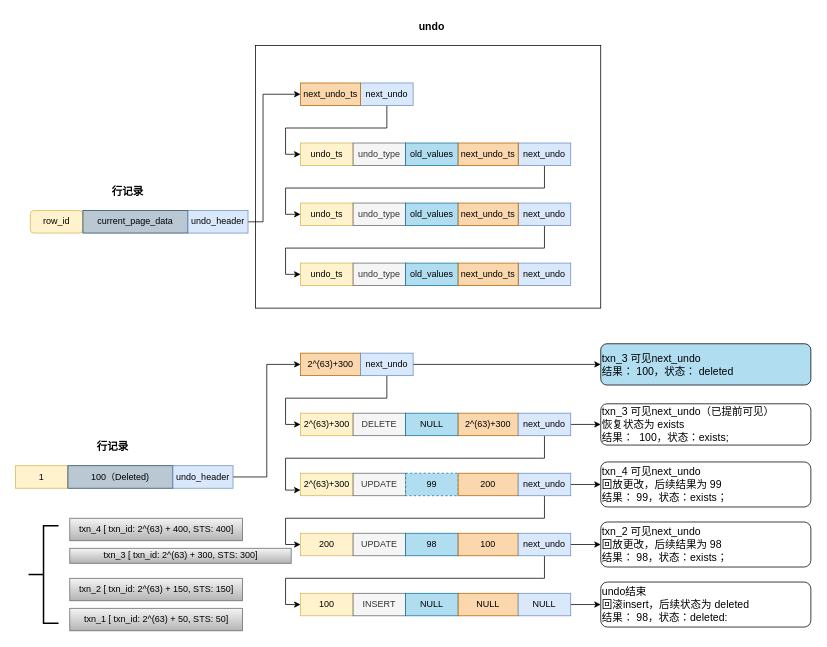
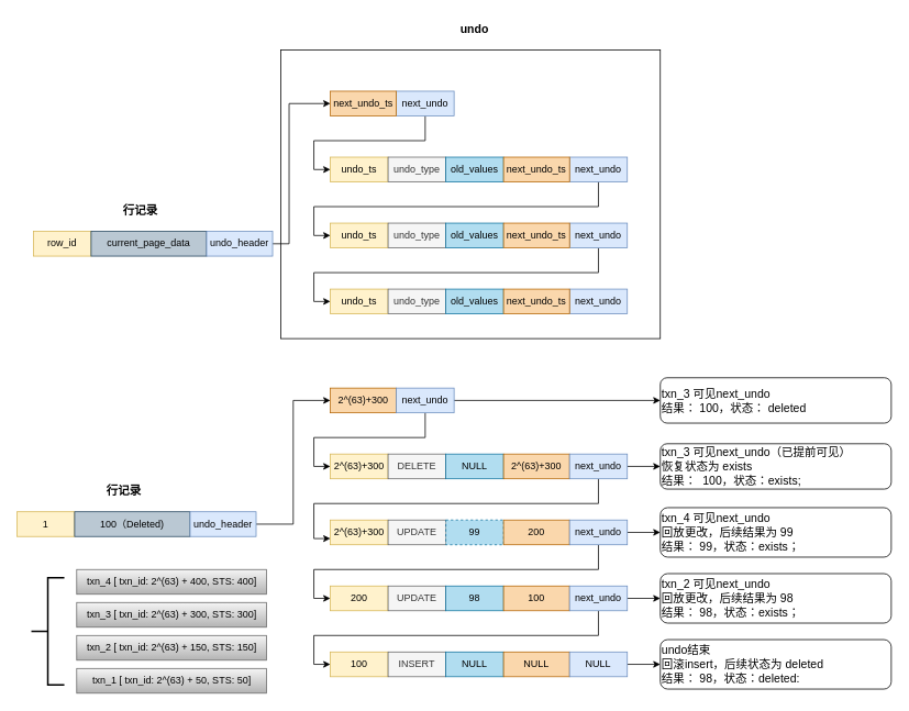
  <mxCell id="0" />
  <mxCell id="1" parent="0" />
  <mxCell id="2" value="" style="rounded=0;whiteSpace=wrap;html=1;fillColor=none;" vertex="1" parent="1"><mxGeometry x="340" y="60" width="460" height="350" as="geometry" /></mxCell>
- <mxCell id="3" value="row_id" style="whiteSpace=wrap;html=1;fillColor=#fff2cc;strokeColor=#d6b656;rounded=1;" vertex="1" parent="1"><mxGeometry x="40" y="280" width="70" height="30" as="geometry" /></mxCell>
+ <mxCell id="3" value="row_id" style="rounded=0;whiteSpace=wrap;html=1;fillColor=#fff2cc;strokeColor=#d6b656;" vertex="1" parent="1"><mxGeometry x="40" y="280" width="70" height="30" as="geometry" /></mxCell>
  <mxCell id="4" value="current_page_data" style="rounded=0;whiteSpace=wrap;html=1;fillColor=#bac8d3;strokeColor=#23445d;" vertex="1" parent="1"><mxGeometry x="110" y="280" width="140" height="30" as="geometry" /></mxCell>
  <mxCell id="5" style="edgeStyle=orthogonalEdgeStyle;rounded=0;orthogonalLoop=1;jettySize=auto;html=1;entryX=0;entryY=0.5;entryDx=0;entryDy=0;" edge="1" parent="1" source="6"><mxGeometry relative="1" as="geometry"><mxPoint x="400" y="125" as="targetPoint" /><Array as="points"><mxPoint x="350" y="295" /><mxPoint x="350" y="125" /></Array></mxGeometry></mxCell>
  <mxCell id="6" value="undo_header" style="rounded=0;whiteSpace=wrap;html=1;fillColor=#dae8fc;strokeColor=#6c8ebf;" vertex="1" parent="1"><mxGeometry x="250" y="280" width="80" height="30" as="geometry" /></mxCell>
  <mxCell id="7" value="undo_ts" style="rounded=0;whiteSpace=wrap;html=1;fillColor=#fff2cc;strokeColor=#d6b656;" vertex="1" parent="1"><mxGeometry x="400" y="190" width="70" height="30" as="geometry" /></mxCell>
  <mxCell id="8" value="undo_type" style="rounded=0;whiteSpace=wrap;html=1;fillColor=#f5f5f5;fontColor=#333333;strokeColor=#666666;" vertex="1" parent="1"><mxGeometry x="470" y="190" width="70" height="30" as="geometry" /></mxCell>
  <mxCell id="9" value="old_values" style="rounded=0;whiteSpace=wrap;html=1;fillColor=#b1ddf0;strokeColor=#10739e;" vertex="1" parent="1"><mxGeometry x="540" y="190" width="70" height="30" as="geometry" /></mxCell>
  <mxCell id="10" style="edgeStyle=orthogonalEdgeStyle;rounded=0;orthogonalLoop=1;jettySize=auto;html=1;entryX=0;entryY=0.5;entryDx=0;entryDy=0;exitX=0.5;exitY=1;exitDx=0;exitDy=0;" edge="1" parent="1" source="11" target="12"><mxGeometry relative="1" as="geometry"><Array as="points"><mxPoint x="725" y="250" /><mxPoint x="380" y="250" /><mxPoint x="380" y="285" /></Array></mxGeometry></mxCell>
  <mxCell id="11" value="next_undo" style="rounded=0;whiteSpace=wrap;html=1;fillColor=#dae8fc;strokeColor=#6c8ebf;" vertex="1" parent="1"><mxGeometry x="690" y="190" width="70" height="30" as="geometry" /></mxCell>
  <mxCell id="12" value="undo_ts" style="rounded=0;whiteSpace=wrap;html=1;fillColor=#fff2cc;strokeColor=#d6b656;" vertex="1" parent="1"><mxGeometry x="400" y="270" width="70" height="30" as="geometry" /></mxCell>
  <mxCell id="13" value="undo_type" style="rounded=0;whiteSpace=wrap;html=1;fillColor=#f5f5f5;fontColor=#333333;strokeColor=#666666;" vertex="1" parent="1"><mxGeometry x="470" y="270" width="70" height="30" as="geometry" /></mxCell>
  <mxCell id="14" value="old_values" style="rounded=0;whiteSpace=wrap;html=1;fillColor=#b1ddf0;strokeColor=#10739e;" vertex="1" parent="1"><mxGeometry x="540" y="270" width="70" height="30" as="geometry" /></mxCell>
  <mxCell id="15" style="edgeStyle=orthogonalEdgeStyle;rounded=0;orthogonalLoop=1;jettySize=auto;html=1;entryX=0;entryY=0.5;entryDx=0;entryDy=0;exitX=0.5;exitY=1;exitDx=0;exitDy=0;" edge="1" parent="1" source="16" target="17"><mxGeometry relative="1" as="geometry"><Array as="points"><mxPoint x="725" y="330" /><mxPoint x="380" y="330" /><mxPoint x="380" y="365" /></Array></mxGeometry></mxCell>
  <mxCell id="16" value="next_undo" style="rounded=0;whiteSpace=wrap;html=1;fillColor=#dae8fc;strokeColor=#6c8ebf;" vertex="1" parent="1"><mxGeometry x="690" y="270" width="70" height="30" as="geometry" /></mxCell>
  <mxCell id="17" value="undo_ts" style="rounded=0;whiteSpace=wrap;html=1;fillColor=#fff2cc;strokeColor=#d6b656;" vertex="1" parent="1"><mxGeometry x="400" y="350" width="70" height="30" as="geometry" /></mxCell>
  <mxCell id="18" value="undo_type" style="rounded=0;whiteSpace=wrap;html=1;fillColor=#f5f5f5;fontColor=#333333;strokeColor=#666666;" vertex="1" parent="1"><mxGeometry x="470" y="350" width="70" height="30" as="geometry" /></mxCell>
  <mxCell id="19" value="old_values" style="rounded=0;whiteSpace=wrap;html=1;fillColor=#b1ddf0;strokeColor=#10739e;" vertex="1" parent="1"><mxGeometry x="540" y="350" width="70" height="30" as="geometry" /></mxCell>
  <mxCell id="20" value="next_undo" style="rounded=0;whiteSpace=wrap;html=1;fillColor=#dae8fc;strokeColor=#6c8ebf;" vertex="1" parent="1"><mxGeometry x="690" y="350" width="70" height="30" as="geometry" /></mxCell>
  <mxCell id="21" style="edgeStyle=orthogonalEdgeStyle;rounded=0;orthogonalLoop=1;jettySize=auto;html=1;entryX=0;entryY=0.5;entryDx=0;entryDy=0;exitX=0.5;exitY=1;exitDx=0;exitDy=0;" edge="1" parent="1" source="22" target="7"><mxGeometry relative="1" as="geometry"><mxPoint x="360" y="180" as="targetPoint" /><Array as="points"><mxPoint x="515" y="170" /><mxPoint x="380" y="170" /><mxPoint x="380" y="205" /></Array></mxGeometry></mxCell>
  <mxCell id="22" value="next_undo" style="rounded=0;whiteSpace=wrap;html=1;fillColor=#dae8fc;strokeColor=#6c8ebf;" vertex="1" parent="1"><mxGeometry x="480" y="110" width="70" height="30" as="geometry" /></mxCell>
  <mxCell id="23" value="next_undo_ts" style="rounded=0;whiteSpace=wrap;html=1;fillColor=#fad7ac;strokeColor=#b46504;" vertex="1" parent="1"><mxGeometry x="400" y="110" width="80" height="30" as="geometry" /></mxCell>
  <mxCell id="24" value="next_undo_ts" style="rounded=0;whiteSpace=wrap;html=1;fillColor=#fad7ac;strokeColor=#b46504;" vertex="1" parent="1"><mxGeometry x="610" y="190" width="80" height="30" as="geometry" /></mxCell>
  <mxCell id="25" value="next_undo_ts" style="rounded=0;whiteSpace=wrap;html=1;fillColor=#fad7ac;strokeColor=#b46504;" vertex="1" parent="1"><mxGeometry x="610" y="270" width="80" height="30" as="geometry" /></mxCell>
  <mxCell id="26" value="next_undo_ts" style="rounded=0;whiteSpace=wrap;html=1;fillColor=#fad7ac;strokeColor=#b46504;" vertex="1" parent="1"><mxGeometry x="610" y="350" width="80" height="30" as="geometry" /></mxCell>
  <mxCell id="27" value="&lt;font style=&quot;font-size: 14px;&quot;&gt;&lt;b&gt;行记录&lt;/b&gt;&lt;/font&gt;" style="text;html=1;align=center;verticalAlign=middle;whiteSpace=wrap;rounded=0;" vertex="1" parent="1"><mxGeometry x="140" y="240" width="60" height="30" as="geometry" /></mxCell>
  <mxCell id="28" value="&lt;font style=&quot;font-size: 14px;&quot;&gt;&lt;b&gt;undo&lt;/b&gt;&lt;/font&gt;" style="text;html=1;align=center;verticalAlign=middle;whiteSpace=wrap;rounded=0;" vertex="1" parent="1"><mxGeometry x="500" y="20" width="150" height="30" as="geometry" /></mxCell>
  <mxCell id="29" value="1" style="rounded=0;whiteSpace=wrap;html=1;fillColor=#fff2cc;strokeColor=#d6b656;" vertex="1" parent="1"><mxGeometry x="20" y="620" width="70" height="30" as="geometry" /></mxCell>
  <mxCell id="30" value="100（Deleted)" style="rounded=0;whiteSpace=wrap;html=1;fillColor=#bac8d3;strokeColor=#23445d;" vertex="1" parent="1"><mxGeometry x="90" y="620" width="140" height="30" as="geometry" /></mxCell>
  <mxCell id="31" style="edgeStyle=orthogonalEdgeStyle;rounded=0;orthogonalLoop=1;jettySize=auto;html=1;entryX=0;entryY=0.5;entryDx=0;entryDy=0;" edge="1" parent="1" source="32" target="41"><mxGeometry relative="1" as="geometry" /></mxCell>
  <mxCell id="32" value="undo_header" style="rounded=0;whiteSpace=wrap;html=1;fillColor=#dae8fc;strokeColor=#6c8ebf;" vertex="1" parent="1"><mxGeometry x="230" y="620" width="80" height="30" as="geometry" /></mxCell>
  <mxCell id="33" value="&lt;font style=&quot;font-size: 14px;&quot;&gt;&lt;b&gt;行记录&lt;/b&gt;&lt;/font&gt;" style="text;html=1;align=center;verticalAlign=middle;whiteSpace=wrap;rounded=0;" vertex="1" parent="1"><mxGeometry x="120" y="580" width="60" height="30" as="geometry" /></mxCell>
  <mxCell id="34" value="2^(63)+300" style="rounded=0;whiteSpace=wrap;html=1;fillColor=#fff2cc;strokeColor=#d6b656;" vertex="1" parent="1"><mxGeometry x="400" y="550" width="70" height="30" as="geometry" /></mxCell>
  <mxCell id="35" value="DELETE" style="rounded=0;whiteSpace=wrap;html=1;fillColor=#f5f5f5;fontColor=#333333;strokeColor=#666666;" vertex="1" parent="1"><mxGeometry x="470" y="550" width="70" height="30" as="geometry" /></mxCell>
  <mxCell id="36" value="NULL" style="rounded=0;whiteSpace=wrap;html=1;fillColor=#b1ddf0;strokeColor=#10739e;" vertex="1" parent="1"><mxGeometry x="540" y="550" width="70" height="30" as="geometry" /></mxCell>
  <mxCell id="37" value="2^(63)+300" style="rounded=0;whiteSpace=wrap;html=1;fillColor=#fad7ac;strokeColor=#b46504;" vertex="1" parent="1"><mxGeometry x="610" y="550" width="80" height="30" as="geometry" /></mxCell>
  <mxCell id="38" style="edgeStyle=orthogonalEdgeStyle;rounded=0;orthogonalLoop=1;jettySize=auto;html=1;entryX=0;entryY=0.75;entryDx=0;entryDy=0;" edge="1" parent="1" source="40" target="45"><mxGeometry relative="1" as="geometry"><Array as="points"><mxPoint x="725" y="610" /><mxPoint x="380" y="610" /><mxPoint x="380" y="653" /></Array></mxGeometry></mxCell>
  <mxCell id="39" style="edgeStyle=orthogonalEdgeStyle;rounded=0;orthogonalLoop=1;jettySize=auto;html=1;entryX=0;entryY=0.5;entryDx=0;entryDy=0;" edge="1" parent="1" source="40" target="71"><mxGeometry relative="1" as="geometry"><mxPoint x="800" y="565" as="targetPoint" /></mxGeometry></mxCell>
  <mxCell id="40" value="next_undo" style="rounded=0;whiteSpace=wrap;html=1;fillColor=#dae8fc;strokeColor=#6c8ebf;" vertex="1" parent="1"><mxGeometry x="690" y="550" width="70" height="30" as="geometry" /></mxCell>
  <mxCell id="41" value="2^(63)+300" style="rounded=0;whiteSpace=wrap;html=1;fillColor=#fad7ac;strokeColor=#b46504;" vertex="1" parent="1"><mxGeometry x="400" y="470" width="80" height="30" as="geometry" /></mxCell>
  <mxCell id="42" style="edgeStyle=orthogonalEdgeStyle;rounded=0;orthogonalLoop=1;jettySize=auto;html=1;entryX=0;entryY=0.5;entryDx=0;entryDy=0;" edge="1" parent="1" source="44" target="34"><mxGeometry relative="1" as="geometry"><Array as="points"><mxPoint x="515" y="530" /><mxPoint x="380" y="530" /><mxPoint x="380" y="565" /></Array></mxGeometry></mxCell>
  <mxCell id="43" style="edgeStyle=orthogonalEdgeStyle;rounded=0;orthogonalLoop=1;jettySize=auto;html=1;entryX=0;entryY=0.5;entryDx=0;entryDy=0;" edge="1" parent="1" source="44" target="70"><mxGeometry relative="1" as="geometry"><mxPoint x="800" y="484" as="targetPoint" /></mxGeometry></mxCell>
  <mxCell id="44" value="next_undo" style="rounded=0;whiteSpace=wrap;html=1;fillColor=#dae8fc;strokeColor=#6c8ebf;" vertex="1" parent="1"><mxGeometry x="480" y="470" width="70" height="30" as="geometry" /></mxCell>
  <mxCell id="45" value="2^(63)+300" style="rounded=0;whiteSpace=wrap;html=1;fillColor=#fff2cc;strokeColor=#d6b656;" vertex="1" parent="1"><mxGeometry x="400" y="630" width="70" height="30" as="geometry" /></mxCell>
  <mxCell id="46" value="UPDATE" style="rounded=0;whiteSpace=wrap;html=1;fillColor=#f5f5f5;fontColor=#333333;strokeColor=#666666;" vertex="1" parent="1"><mxGeometry x="470" y="630" width="70" height="30" as="geometry" /></mxCell>
  <mxCell id="47" value="99" style="rounded=0;whiteSpace=wrap;html=1;fillColor=#b1ddf0;strokeColor=#10739e;dashed=1;" vertex="1" parent="1"><mxGeometry x="540" y="630" width="70" height="30" as="geometry" /></mxCell>
  <mxCell id="48" value="200" style="rounded=0;whiteSpace=wrap;html=1;fillColor=#fad7ac;strokeColor=#b46504;" vertex="1" parent="1"><mxGeometry x="610" y="630" width="80" height="30" as="geometry" /></mxCell>
  <mxCell id="49" style="edgeStyle=orthogonalEdgeStyle;rounded=0;orthogonalLoop=1;jettySize=auto;html=1;entryX=0;entryY=0.5;entryDx=0;entryDy=0;" edge="1" parent="1" source="51" target="52"><mxGeometry relative="1" as="geometry"><Array as="points"><mxPoint x="725" y="690" /><mxPoint x="380" y="690" /><mxPoint x="380" y="725" /></Array></mxGeometry></mxCell>
  <mxCell id="50" style="edgeStyle=orthogonalEdgeStyle;rounded=0;orthogonalLoop=1;jettySize=auto;html=1;exitX=1;exitY=0.5;exitDx=0;exitDy=0;entryX=0;entryY=0.5;entryDx=0;entryDy=0;" edge="1" parent="1" source="51" target="72"><mxGeometry relative="1" as="geometry" /></mxCell>
  <mxCell id="51" value="next_undo" style="rounded=0;whiteSpace=wrap;html=1;fillColor=#dae8fc;strokeColor=#6c8ebf;" vertex="1" parent="1"><mxGeometry x="690" y="630" width="70" height="30" as="geometry" /></mxCell>
  <mxCell id="52" value="200" style="rounded=0;whiteSpace=wrap;html=1;fillColor=#fff2cc;strokeColor=#d6b656;" vertex="1" parent="1"><mxGeometry x="400" y="710" width="70" height="30" as="geometry" /></mxCell>
  <mxCell id="53" value="UPDATE" style="rounded=0;whiteSpace=wrap;html=1;fillColor=#f5f5f5;fontColor=#333333;strokeColor=#666666;" vertex="1" parent="1"><mxGeometry x="470" y="710" width="70" height="30" as="geometry" /></mxCell>
  <mxCell id="54" value="98" style="rounded=0;whiteSpace=wrap;html=1;fillColor=#b1ddf0;strokeColor=#10739e;" vertex="1" parent="1"><mxGeometry x="540" y="710" width="70" height="30" as="geometry" /></mxCell>
  <mxCell id="55" value="100" style="rounded=0;whiteSpace=wrap;html=1;fillColor=#fad7ac;strokeColor=#b46504;" vertex="1" parent="1"><mxGeometry x="610" y="710" width="80" height="30" as="geometry" /></mxCell>
  <mxCell id="56" style="edgeStyle=orthogonalEdgeStyle;rounded=0;orthogonalLoop=1;jettySize=auto;html=1;entryX=0;entryY=0.5;entryDx=0;entryDy=0;" edge="1" parent="1" source="58" target="59"><mxGeometry relative="1" as="geometry"><Array as="points"><mxPoint x="725" y="770" /><mxPoint x="380" y="770" /><mxPoint x="380" y="805" /></Array></mxGeometry></mxCell>
  <mxCell id="57" style="edgeStyle=orthogonalEdgeStyle;rounded=0;orthogonalLoop=1;jettySize=auto;html=1;exitX=1;exitY=0.5;exitDx=0;exitDy=0;entryX=0;entryY=0.5;entryDx=0;entryDy=0;" edge="1" parent="1" source="58" target="73"><mxGeometry relative="1" as="geometry" /></mxCell>
  <mxCell id="58" value="next_undo" style="rounded=0;whiteSpace=wrap;html=1;fillColor=#dae8fc;strokeColor=#6c8ebf;" vertex="1" parent="1"><mxGeometry x="690" y="710" width="70" height="30" as="geometry" /></mxCell>
  <mxCell id="59" value="100" style="rounded=0;whiteSpace=wrap;html=1;fillColor=#fff2cc;strokeColor=#d6b656;" vertex="1" parent="1"><mxGeometry x="400" y="790" width="70" height="30" as="geometry" /></mxCell>
  <mxCell id="60" value="INSERT" style="rounded=0;whiteSpace=wrap;html=1;fillColor=#f5f5f5;fontColor=#333333;strokeColor=#666666;" vertex="1" parent="1"><mxGeometry x="470" y="790" width="70" height="30" as="geometry" /></mxCell>
  <mxCell id="61" value="NULL" style="rounded=0;whiteSpace=wrap;html=1;fillColor=#b1ddf0;strokeColor=#10739e;" vertex="1" parent="1"><mxGeometry x="540" y="790" width="70" height="30" as="geometry" /></mxCell>
  <mxCell id="62" value="NULL" style="rounded=0;whiteSpace=wrap;html=1;fillColor=#fad7ac;strokeColor=#b46504;" vertex="1" parent="1"><mxGeometry x="610" y="790" width="80" height="30" as="geometry" /></mxCell>
  <mxCell id="63" style="edgeStyle=orthogonalEdgeStyle;rounded=0;orthogonalLoop=1;jettySize=auto;html=1;exitX=1;exitY=0.5;exitDx=0;exitDy=0;entryX=0;entryY=0.5;entryDx=0;entryDy=0;" edge="1" parent="1" source="64" target="74"><mxGeometry relative="1" as="geometry" /></mxCell>
  <mxCell id="64" value="NULL" style="rounded=0;whiteSpace=wrap;html=1;fillColor=#dae8fc;strokeColor=#6c8ebf;" vertex="1" parent="1"><mxGeometry x="690" y="790" width="70" height="30" as="geometry" /></mxCell>
  <mxCell id="65" value="txn_4 [ txn_id: 2^(63) + 400, STS: 400]" style="whiteSpace=wrap;html=1;fillColor=#f5f5f5;gradientColor=#b3b3b3;strokeColor=#666666;" vertex="1" parent="1"><mxGeometry x="92.5" y="690" width="230" height="30" as="geometry" /></mxCell>
- <mxCell id="66" value="txn_3 [ txn_id: 2^(63) + 300, STS: 300]" style="whiteSpace=wrap;html=1;fillColor=#f5f5f5;gradientColor=#b3b3b3;strokeColor=#666666;" vertex="1" parent="1"><mxGeometry x="92.5" y="730" width="295" height="20" as="geometry" /></mxCell>
+ <mxCell id="66" value="txn_3 [ txn_id: 2^(63) + 300, STS: 300]" style="whiteSpace=wrap;html=1;fillColor=#f5f5f5;gradientColor=#b3b3b3;strokeColor=#666666;" vertex="1" parent="1"><mxGeometry x="92.5" y="730" width="230" height="30" as="geometry" /></mxCell>
  <mxCell id="67" value="txn_2 [ txn_id: 2^(63) + 150, STS: 150]" style="whiteSpace=wrap;html=1;fillColor=#f5f5f5;gradientColor=#b3b3b3;strokeColor=#666666;" vertex="1" parent="1"><mxGeometry x="92.5" y="770" width="230" height="30" as="geometry" /></mxCell>
  <mxCell id="68" value="txn_1 [ txn_id: 2^(63) + 50, STS: 50]" style="whiteSpace=wrap;html=1;fillColor=#f5f5f5;gradientColor=#b3b3b3;strokeColor=#666666;" vertex="1" parent="1"><mxGeometry x="92.5" y="810" width="230" height="30" as="geometry" /></mxCell>
  <mxCell id="69" value="" style="strokeWidth=2;html=1;shape=mxgraph.flowchart.annotation_2;align=left;labelPosition=right;pointerEvents=1;" vertex="1" parent="1"><mxGeometry x="37.5" y="700" width="40" height="130" as="geometry" /></mxCell>
- <mxCell id="70" value="&lt;font style=&quot;font-size: 14px;&quot;&gt;txn_3 可见&lt;/font&gt;&lt;span style=&quot;font-size: 14px;&quot;&gt;next_undo&lt;/span&gt;&lt;div&gt;&lt;font style=&quot;font-size: 14px;&quot;&gt;结果： 100，状态： deleted&lt;/font&gt;&lt;/div&gt;" style="rounded=1;whiteSpace=wrap;html=1;align=left;fillColor=#b1ddf0;" vertex="1" parent="1"><mxGeometry x="800" y="457.5" width="280" height="55" as="geometry" /></mxCell>
+ <mxCell id="70" value="&lt;font style=&quot;font-size: 14px;&quot;&gt;txn_3 可见&lt;/font&gt;&lt;span style=&quot;font-size: 14px;&quot;&gt;next_undo&lt;/span&gt;&lt;div&gt;&lt;font style=&quot;font-size: 14px;&quot;&gt;结果： 100，状态： deleted&lt;/font&gt;&lt;/div&gt;" style="rounded=1;whiteSpace=wrap;html=1;align=left;" vertex="1" parent="1"><mxGeometry x="800" y="457.5" width="280" height="55" as="geometry" /></mxCell>
  <mxCell id="71" value="&lt;span style=&quot;font-size: 14px;&quot;&gt;txn_3 可见&lt;/span&gt;&lt;span style=&quot;font-size: 14px;&quot;&gt;next_undo&lt;/span&gt;&lt;span style=&quot;font-size: 14px;&quot;&gt;（已提前可见）&lt;/span&gt;&lt;div&gt;&lt;span style=&quot;font-size: 14px;&quot;&gt;恢复状态为 exists&lt;br&gt;&lt;/span&gt;&lt;div&gt;&lt;span style=&quot;font-size: 14px; background-color: transparent; color: light-dark(rgb(0, 0, 0), rgb(255, 255, 255));&quot;&gt;结果：&lt;/span&gt;&lt;span style=&quot;font-size: 14px; background-color: transparent; color: light-dark(rgb(0, 0, 0), rgb(255, 255, 255));&quot;&gt;&amp;nbsp;&lt;/span&gt;&lt;span style=&quot;font-size: 14px;&quot;&gt;&amp;nbsp;100，状态：exists;&lt;/span&gt;&lt;/div&gt;&lt;/div&gt;" style="rounded=1;whiteSpace=wrap;html=1;align=left;" vertex="1" parent="1"><mxGeometry x="800" y="537.5" width="280" height="55" as="geometry" /></mxCell>
  <mxCell id="72" value="&lt;span style=&quot;font-size: 14px;&quot;&gt;txn_4 &lt;/span&gt;&lt;span style=&quot;font-size: 14px;&quot;&gt;可见next_undo&lt;/span&gt;&lt;div&gt;&lt;span style=&quot;font-size: 14px;&quot;&gt;回放更改，后续结果为 99&lt;/span&gt;&lt;span style=&quot;font-size: 14px;&quot;&gt;&lt;br&gt;&lt;/span&gt;&lt;div&gt;&lt;span style=&quot;background-color: transparent; color: light-dark(rgb(0, 0, 0), rgb(255, 255, 255)); font-size: 14px;&quot;&gt;结果：&lt;/span&gt;&lt;span style=&quot;background-color: transparent; color: light-dark(rgb(0, 0, 0), rgb(255, 255, 255)); font-size: 14px;&quot;&gt;&amp;nbsp;99&lt;/span&gt;&lt;span style=&quot;font-size: 14px; background-color: transparent; color: light-dark(rgb(0, 0, 0), rgb(255, 255, 255));&quot;&gt;，状态：&lt;/span&gt;&lt;span style=&quot;font-size: 14px; background-color: transparent; color: light-dark(rgb(0, 0, 0), rgb(255, 255, 255));&quot;&gt;exists&lt;/span&gt;&lt;span style=&quot;font-size: 14px;&quot;&gt;；&lt;/span&gt;&lt;/div&gt;&lt;/div&gt;" style="rounded=1;whiteSpace=wrap;html=1;align=left;" vertex="1" parent="1"><mxGeometry x="800" y="615" width="280" height="60" as="geometry" /></mxCell>
  <mxCell id="73" value="&lt;span style=&quot;font-size: 14px;&quot;&gt;txn_2 &lt;/span&gt;&lt;span style=&quot;font-size: 14px;&quot;&gt;可见&lt;/span&gt;&lt;span style=&quot;font-size: 14px;&quot;&gt;next_undo&lt;/span&gt;&lt;div&gt;&lt;span style=&quot;font-size: 14px;&quot;&gt;回放更改，后续结果为 98&lt;/span&gt;&lt;span style=&quot;font-size: 14px;&quot;&gt;&lt;br&gt;&lt;/span&gt;&lt;div&gt;&lt;div&gt;&lt;span style=&quot;background-color: transparent; color: light-dark(rgb(0, 0, 0), rgb(255, 255, 255)); font-size: 14px;&quot;&gt;结果：&lt;/span&gt;&lt;span style=&quot;background-color: transparent; color: light-dark(rgb(0, 0, 0), rgb(255, 255, 255)); font-size: 14px;&quot;&gt;&amp;nbsp;&lt;/span&gt;&lt;span style=&quot;font-size: 14px; background-color: transparent; color: light-dark(rgb(0, 0, 0), rgb(255, 255, 255));&quot;&gt;98，状态：&lt;/span&gt;&lt;span style=&quot;font-size: 14px; background-color: transparent; color: light-dark(rgb(0, 0, 0), rgb(255, 255, 255));&quot;&gt;exists&lt;/span&gt;&lt;span style=&quot;font-size: 14px;&quot;&gt;；&lt;/span&gt;&lt;/div&gt;&lt;/div&gt;&lt;/div&gt;" style="rounded=1;whiteSpace=wrap;html=1;align=left;" vertex="1" parent="1"><mxGeometry x="800" y="695" width="280" height="60" as="geometry" /></mxCell>
  <mxCell id="74" value="&lt;span style=&quot;font-size: 14px;&quot;&gt;undo结束&lt;/span&gt;&lt;div&gt;&lt;span style=&quot;font-size: 14px;&quot;&gt;回滚insert，后续状态为 deleted&lt;br&gt;&lt;/span&gt;&lt;div&gt;&lt;span style=&quot;background-color: transparent; color: light-dark(rgb(0, 0, 0), rgb(255, 255, 255)); font-size: 14px;&quot;&gt;结果：&lt;/span&gt;&lt;span style=&quot;background-color: transparent; color: light-dark(rgb(0, 0, 0), rgb(255, 255, 255)); font-size: 14px;&quot;&gt;&amp;nbsp;98&lt;/span&gt;&lt;span style=&quot;font-size: 14px; background-color: transparent; color: light-dark(rgb(0, 0, 0), rgb(255, 255, 255));&quot;&gt;，状态：deleted:&lt;/span&gt;&lt;span style=&quot;font-size: 14px;&quot;&gt;&lt;br&gt;&lt;/span&gt;&lt;/div&gt;&lt;/div&gt;" style="rounded=1;whiteSpace=wrap;html=1;align=left;" vertex="1" parent="1"><mxGeometry x="800" y="775" width="280" height="60" as="geometry" /></mxCell>
